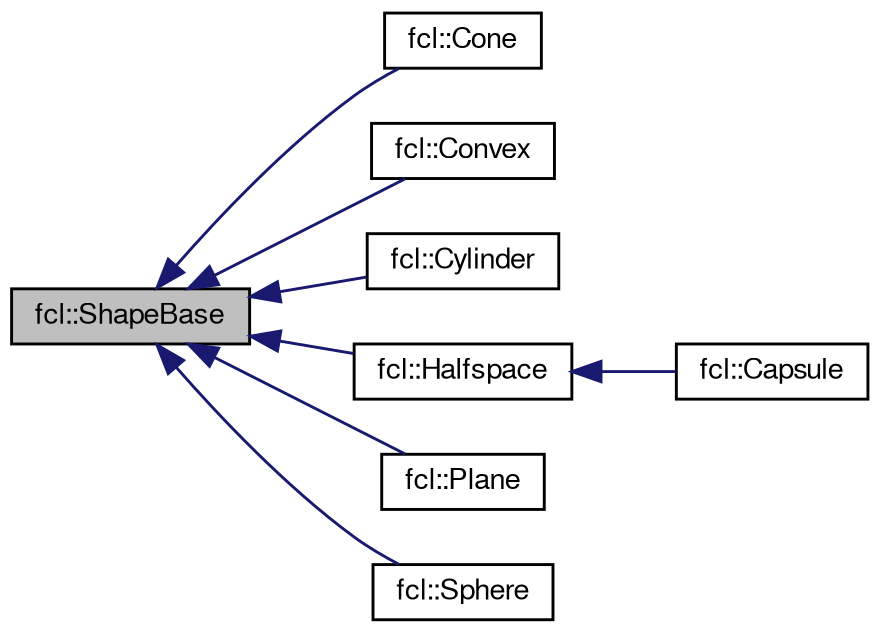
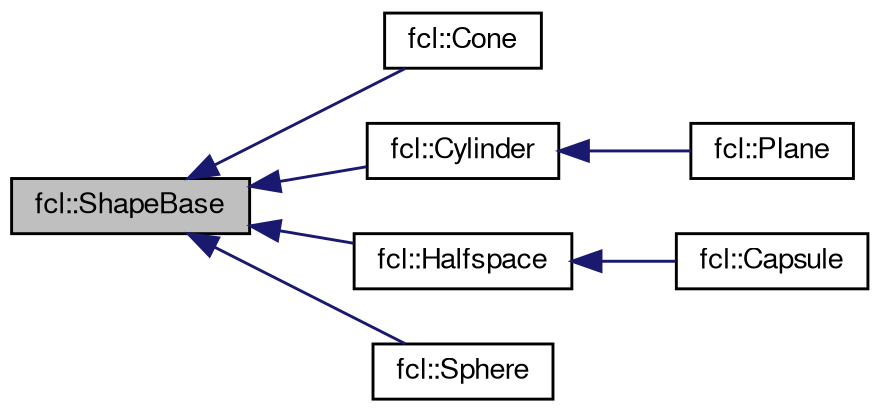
  digraph {
    rankdir=LR
    node [color=black fillcolor=white fontname=FreeSans fontsize=10 shape=record style=filled]
    edge [color=midnightblue dir=back fontname=FreeSans fontsize=10 labelfontname=FreeSans labelfontsize=10 style=solid]
    n1 [fillcolor=grey75 fontcolor=black height=0.2 label="fcl::ShapeBase" width=0.4]
    n2 [height=0.2 label="fcl::Cone" width=0.4]
-   n3 [height=0.2 label="fcl::Convex" width=0.4]
    n4 [height=0.2 label="fcl::Cylinder" width=0.4]
    n5 [height=0.2 label="fcl::Halfspace" width=0.4]
    n6 [height=0.2 label="fcl::Plane" width=0.4]
    n7 [height=0.2 label="fcl::Sphere" width=0.4]
    n8 [height=0.2 label="fcl::Capsule" width=0.4]
    n1 -> n2
-   n1 -> n3
    n1 -> n4
    n1 -> n5
-   n1 -> n6
+   n4 -> n6
    n1 -> n7
    n5 -> n8
  }
